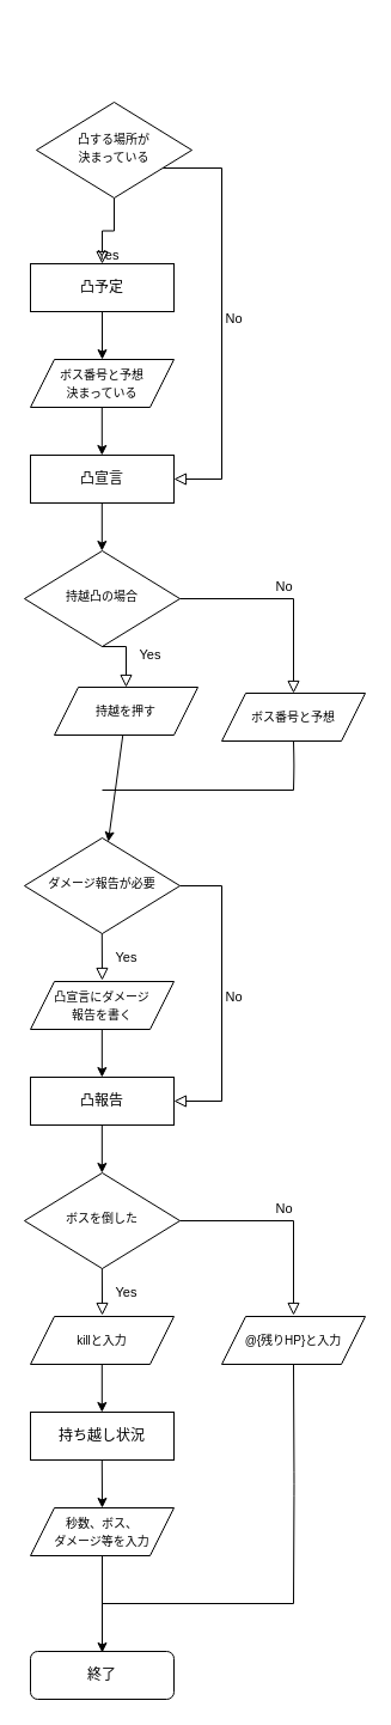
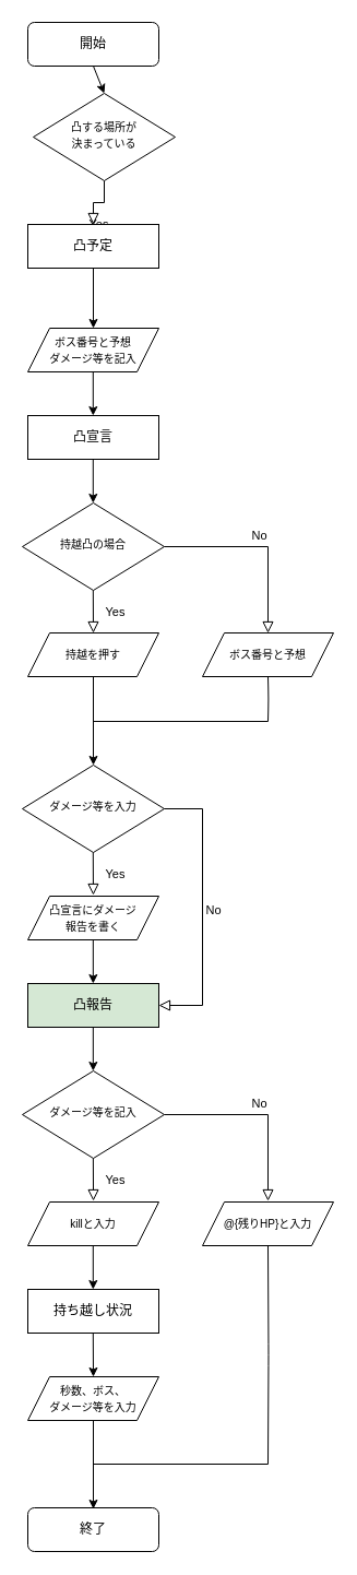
  <mxCell id="0" />
  <mxCell id="1" parent="0" />
+ <mxCell id="2" value="&lt;font style=&quot;vertical-align: inherit&quot;&gt;&lt;font style=&quot;vertical-align: inherit&quot;&gt;開始&lt;br&gt;&lt;/font&gt;&lt;/font&gt;" style="rounded=1;whiteSpace=wrap;html=1;fontSize=12;glass=0;strokeWidth=1;shadow=0;" parent="1" vertex="1"><mxGeometry x="25" y="20" width="120" height="40" as="geometry" /></mxCell>
  <mxCell id="3" value="Yes" style="rounded=0;html=1;jettySize=auto;orthogonalLoop=1;fontSize=11;endArrow=block;endFill=0;endSize=8;strokeWidth=1;shadow=0;labelBackgroundColor=none;edgeStyle=orthogonalEdgeStyle;entryX=0.5;entryY=0;entryDx=0;entryDy=0;" parent="1" source="5" target="6" edge="1"><mxGeometry y="20" relative="1" as="geometry"><mxPoint as="offset" /><mxPoint x="95" y="220" as="targetPoint" /></mxGeometry></mxCell>
- <mxCell id="4" value="No" style="edgeStyle=orthogonalEdgeStyle;rounded=0;html=1;jettySize=auto;orthogonalLoop=1;fontSize=11;endArrow=block;endFill=0;endSize=8;strokeWidth=1;shadow=0;labelBackgroundColor=none;entryX=1;entryY=0.5;entryDx=0;entryDy=0;" parent="1" source="5" target="9" edge="1"><mxGeometry y="10" relative="1" as="geometry"><mxPoint as="offset" /><mxPoint x="185" y="340" as="targetPoint" /><Array as="points"><mxPoint x="185" y="140" /><mxPoint x="185" y="400" /></Array></mxGeometry></mxCell>
  <mxCell id="5" value="&lt;font style=&quot;vertical-align: inherit&quot;&gt;&lt;font style=&quot;vertical-align: inherit ; font-size: 10px&quot;&gt;&lt;font style=&quot;vertical-align: inherit&quot;&gt;&lt;font style=&quot;vertical-align: inherit&quot;&gt;&lt;font style=&quot;vertical-align: inherit&quot;&gt;&lt;font style=&quot;vertical-align: inherit&quot;&gt;&lt;font style=&quot;vertical-align: inherit&quot;&gt;&lt;font style=&quot;vertical-align: inherit&quot;&gt;&lt;font style=&quot;vertical-align: inherit&quot;&gt;&lt;font style=&quot;vertical-align: inherit&quot;&gt;凸する場所が&lt;/font&gt;&lt;/font&gt;&lt;/font&gt;&lt;/font&gt;&lt;/font&gt;&lt;/font&gt;&lt;/font&gt;&lt;/font&gt;&lt;/font&gt;&lt;/font&gt;&lt;br&gt;&lt;font style=&quot;vertical-align: inherit&quot;&gt;&lt;font style=&quot;vertical-align: inherit&quot;&gt;&lt;font style=&quot;vertical-align: inherit&quot;&gt;&lt;font style=&quot;vertical-align: inherit&quot;&gt;&lt;font style=&quot;vertical-align: inherit&quot;&gt;&lt;font style=&quot;vertical-align: inherit ; font-size: 10px&quot;&gt;&lt;font style=&quot;vertical-align: inherit&quot;&gt;&lt;font style=&quot;vertical-align: inherit&quot;&gt;決まっている&lt;/font&gt;&lt;/font&gt;&lt;/font&gt;&lt;/font&gt;&lt;/font&gt;&lt;/font&gt;&lt;/font&gt;&lt;/font&gt;" style="rhombus;whiteSpace=wrap;html=1;shadow=0;fontFamily=Helvetica;fontSize=12;align=center;strokeWidth=1;spacing=6;spacingTop=-4;" parent="1" vertex="1"><mxGeometry x="30" y="85" width="130" height="80" as="geometry" /></mxCell>
- <mxCell id="6" value="&lt;font style=&quot;vertical-align: inherit&quot;&gt;&lt;font style=&quot;vertical-align: inherit&quot;&gt;&lt;font style=&quot;vertical-align: inherit&quot;&gt;&lt;font style=&quot;vertical-align: inherit&quot;&gt;凸予定&lt;/font&gt;&lt;/font&gt;&lt;/font&gt;&lt;/font&gt;" style="rounded=0;whiteSpace=wrap;html=1;" parent="1" vertex="1"><mxGeometry x="25" y="220" width="120" height="40" as="geometry" /></mxCell>
+ <mxCell id="6" value="&lt;font style=&quot;vertical-align: inherit&quot;&gt;&lt;font style=&quot;vertical-align: inherit&quot;&gt;&lt;font style=&quot;vertical-align: inherit&quot;&gt;&lt;font style=&quot;vertical-align: inherit&quot;&gt;凸予定&lt;/font&gt;&lt;/font&gt;&lt;/font&gt;&lt;/font&gt;" style="rounded=0;whiteSpace=wrap;html=1;" parent="1" vertex="1"><mxGeometry x="25" y="205" width="120" height="40" as="geometry" /></mxCell>
  <mxCell id="7" value="" style="endArrow=classic;html=1;exitX=0.5;exitY=1;exitDx=0;exitDy=0;" parent="1" source="6" edge="1"><mxGeometry width="50" height="50" relative="1" as="geometry"><mxPoint x="65" y="310" as="sourcePoint" /><mxPoint x="85" y="300" as="targetPoint" /></mxGeometry></mxCell>
+ <mxCell id="8" value="" style="endArrow=classic;html=1;exitX=0.5;exitY=1;exitDx=0;exitDy=0;entryX=0.5;entryY=0;entryDx=0;entryDy=0;" parent="1" source="2" target="5" edge="1"><mxGeometry width="50" height="50" relative="1" as="geometry"><mxPoint x="85" y="62" as="sourcePoint" /><mxPoint x="125" y="30" as="targetPoint" /></mxGeometry></mxCell>
  <mxCell id="9" value="&lt;font style=&quot;vertical-align: inherit&quot;&gt;&lt;font style=&quot;vertical-align: inherit&quot;&gt;&lt;font style=&quot;vertical-align: inherit&quot;&gt;&lt;font style=&quot;vertical-align: inherit&quot;&gt;&lt;font style=&quot;vertical-align: inherit&quot;&gt;&lt;font style=&quot;vertical-align: inherit&quot;&gt;凸宣言&lt;/font&gt;&lt;/font&gt;&lt;/font&gt;&lt;/font&gt;&lt;/font&gt;&lt;/font&gt;" style="rounded=0;whiteSpace=wrap;html=1;" parent="1" vertex="1"><mxGeometry x="25" y="380" width="120" height="40" as="geometry" /></mxCell>
  <mxCell id="10" value="" style="endArrow=classic;html=1;exitX=0.5;exitY=1;exitDx=0;exitDy=0;" parent="1" edge="1"><mxGeometry width="50" height="50" relative="1" as="geometry"><mxPoint x="84.8" y="420" as="sourcePoint" /><mxPoint x="84.8" y="460" as="targetPoint" /></mxGeometry></mxCell>
- <mxCell id="11" value="&lt;font style=&quot;vertical-align: inherit&quot;&gt;&lt;font style=&quot;vertical-align: inherit ; font-size: 10px&quot;&gt;ボス番号と予想&lt;br&gt;決まっている&lt;/font&gt;&lt;/font&gt;" style="shape=parallelogram;perimeter=parallelogramPerimeter;whiteSpace=wrap;html=1;fixedSize=1;" parent="1" vertex="1"><mxGeometry x="25" y="300" width="120" height="40" as="geometry" /></mxCell>
+ <mxCell id="11" value="&lt;font style=&quot;vertical-align: inherit&quot;&gt;&lt;font style=&quot;vertical-align: inherit ; font-size: 10px&quot;&gt;ボス番号と予想&lt;br&gt;ダメージ等を記入&lt;/font&gt;&lt;/font&gt;" style="shape=parallelogram;perimeter=parallelogramPerimeter;whiteSpace=wrap;html=1;fixedSize=1;" parent="1" vertex="1"><mxGeometry x="25" y="300" width="120" height="40" as="geometry" /></mxCell>
  <mxCell id="12" value="" style="endArrow=classic;html=1;exitX=0.5;exitY=1;exitDx=0;exitDy=0;" parent="1" edge="1"><mxGeometry width="50" height="50" relative="1" as="geometry"><mxPoint x="84.8" y="340" as="sourcePoint" /><mxPoint x="84.8" y="380" as="targetPoint" /></mxGeometry></mxCell>
  <mxCell id="13" value="&lt;span style=&quot;font-size: 10px&quot;&gt;&lt;font style=&quot;vertical-align: inherit&quot;&gt;&lt;font style=&quot;vertical-align: inherit&quot;&gt;持越凸の場合&lt;br&gt;&lt;/font&gt;&lt;/font&gt;&lt;/span&gt;" style="rhombus;whiteSpace=wrap;html=1;shadow=0;fontFamily=Helvetica;fontSize=12;align=center;strokeWidth=1;spacing=6;spacingTop=-4;" parent="1" vertex="1"><mxGeometry x="20" y="460" width="130" height="80" as="geometry" /></mxCell>
  <mxCell id="14" value="Yes" style="rounded=0;html=1;jettySize=auto;orthogonalLoop=1;fontSize=11;endArrow=block;endFill=0;endSize=8;strokeWidth=1;shadow=0;labelBackgroundColor=none;edgeStyle=orthogonalEdgeStyle;entryX=0.5;entryY=0;entryDx=0;entryDy=0;" parent="1" target="16" edge="1"><mxGeometry y="20" relative="1" as="geometry"><mxPoint as="offset" /><mxPoint x="84.83" y="540" as="sourcePoint" /><mxPoint x="85" y="570" as="targetPoint" /></mxGeometry></mxCell>
  <mxCell id="15" value="No" style="edgeStyle=orthogonalEdgeStyle;rounded=0;html=1;jettySize=auto;orthogonalLoop=1;fontSize=11;endArrow=block;endFill=0;endSize=8;strokeWidth=1;shadow=0;labelBackgroundColor=none;entryX=0.5;entryY=0;entryDx=0;entryDy=0;" parent="1" target="17" edge="1"><mxGeometry y="10" relative="1" as="geometry"><mxPoint as="offset" /><mxPoint x="150" y="500" as="sourcePoint" /><mxPoint x="225" y="580" as="targetPoint" /><Array as="points"><mxPoint x="245" y="500" /></Array></mxGeometry></mxCell>
- <mxCell id="16" value="&lt;span style=&quot;font-size: 10px&quot;&gt;&lt;font style=&quot;vertical-align: inherit&quot;&gt;&lt;font style=&quot;vertical-align: inherit&quot;&gt;持越を押す&lt;/font&gt;&lt;/font&gt;&lt;/span&gt;" style="shape=parallelogram;perimeter=parallelogramPerimeter;whiteSpace=wrap;html=1;fixedSize=1;" parent="1" vertex="1"><mxGeometry x="45" y="574" width="120" height="40" as="geometry" /></mxCell>
+ <mxCell id="16" value="&lt;span style=&quot;font-size: 10px&quot;&gt;&lt;font style=&quot;vertical-align: inherit&quot;&gt;&lt;font style=&quot;vertical-align: inherit&quot;&gt;持越を押す&lt;/font&gt;&lt;/font&gt;&lt;/span&gt;" style="shape=parallelogram;perimeter=parallelogramPerimeter;whiteSpace=wrap;html=1;fixedSize=1;" parent="1" vertex="1"><mxGeometry x="25" y="579" width="120" height="40" as="geometry" /></mxCell>
  <mxCell id="17" value="&lt;span style=&quot;font-size: 10px&quot;&gt;&lt;font style=&quot;vertical-align: inherit&quot;&gt;&lt;font style=&quot;vertical-align: inherit&quot;&gt;&lt;font style=&quot;vertical-align: inherit&quot;&gt;&lt;font style=&quot;vertical-align: inherit&quot;&gt;ボス番号と予想&lt;/font&gt;&lt;/font&gt;&lt;/font&gt;&lt;/font&gt;&lt;/span&gt;" style="shape=parallelogram;perimeter=parallelogramPerimeter;whiteSpace=wrap;html=1;fixedSize=1;" parent="1" vertex="1"><mxGeometry x="185" y="579" width="120" height="40" as="geometry" /></mxCell>
  <mxCell id="18" value="" style="endArrow=classic;html=1;" parent="1" source="16" target="19" edge="1"><mxGeometry width="50" height="50" relative="1" as="geometry"><mxPoint x="85" y="621" as="sourcePoint" /><mxPoint x="84.88" y="670" as="targetPoint" /></mxGeometry></mxCell>
- <mxCell id="19" value="&lt;span style=&quot;font-size: 10px&quot;&gt;&lt;font style=&quot;vertical-align: inherit&quot;&gt;&lt;font style=&quot;vertical-align: inherit&quot;&gt;&lt;font style=&quot;vertical-align: inherit&quot;&gt;&lt;font style=&quot;vertical-align: inherit&quot;&gt;ダメージ報告が必要&lt;/font&gt;&lt;/font&gt;&lt;/font&gt;&lt;/font&gt;&lt;/span&gt;" style="rhombus;whiteSpace=wrap;html=1;shadow=0;fontFamily=Helvetica;fontSize=12;align=center;strokeWidth=1;spacing=6;spacingTop=-4;" parent="1" vertex="1"><mxGeometry x="20" y="700" width="130" height="80" as="geometry" /></mxCell>
+ <mxCell id="19" value="&lt;span style=&quot;font-size: 10px&quot;&gt;&lt;font style=&quot;vertical-align: inherit&quot;&gt;&lt;font style=&quot;vertical-align: inherit&quot;&gt;&lt;font style=&quot;vertical-align: inherit&quot;&gt;&lt;font style=&quot;vertical-align: inherit&quot;&gt;ダメージ等を入力&lt;/font&gt;&lt;/font&gt;&lt;/font&gt;&lt;/font&gt;&lt;/span&gt;" style="rhombus;whiteSpace=wrap;html=1;shadow=0;fontFamily=Helvetica;fontSize=12;align=center;strokeWidth=1;spacing=6;spacingTop=-4;" parent="1" vertex="1"><mxGeometry x="20" y="700" width="130" height="80" as="geometry" /></mxCell>
  <mxCell id="20" value="" style="endArrow=none;html=1;entryX=0.5;entryY=1;entryDx=0;entryDy=0;sourcePerimeterSpacing=0;edgeStyle=orthogonalEdgeStyle;" parent="1" target="17" edge="1"><mxGeometry width="50" height="50" relative="1" as="geometry"><mxPoint x="245" y="660" as="sourcePoint" /><mxPoint x="245" y="630" as="targetPoint" /></mxGeometry></mxCell>
  <mxCell id="21" value="" style="endArrow=none;html=1;sourcePerimeterSpacing=0;edgeStyle=orthogonalEdgeStyle;" parent="1" edge="1"><mxGeometry width="50" height="50" relative="1" as="geometry"><mxPoint x="85" y="660" as="sourcePoint" /><mxPoint x="245" y="660" as="targetPoint" /></mxGeometry></mxCell>
  <mxCell id="22" value="Yes" style="rounded=0;html=1;jettySize=auto;orthogonalLoop=1;fontSize=11;endArrow=block;endFill=0;endSize=8;strokeWidth=1;shadow=0;labelBackgroundColor=none;edgeStyle=orthogonalEdgeStyle;entryX=0.5;entryY=0;entryDx=0;entryDy=0;" parent="1" edge="1"><mxGeometry y="20" relative="1" as="geometry"><mxPoint as="offset" /><mxPoint x="84.8" y="780" as="sourcePoint" /><mxPoint x="84.97" y="819" as="targetPoint" /></mxGeometry></mxCell>
  <mxCell id="23" value="&lt;span style=&quot;font-size: 10px&quot;&gt;凸宣言にダメージ&lt;br&gt;報告を書く&lt;/span&gt;" style="shape=parallelogram;perimeter=parallelogramPerimeter;whiteSpace=wrap;html=1;fixedSize=1;" parent="1" vertex="1"><mxGeometry x="25" y="820" width="120" height="40" as="geometry" /></mxCell>
  <mxCell id="24" value="No" style="edgeStyle=orthogonalEdgeStyle;rounded=0;html=1;jettySize=auto;orthogonalLoop=1;fontSize=11;endArrow=block;endFill=0;endSize=8;strokeWidth=1;shadow=0;labelBackgroundColor=none;entryX=1;entryY=0.5;entryDx=0;entryDy=0;" parent="1" target="25" edge="1"><mxGeometry y="10" relative="1" as="geometry"><mxPoint as="offset" /><mxPoint x="150" y="740" as="sourcePoint" /><mxPoint x="145" y="1000" as="targetPoint" /><Array as="points"><mxPoint x="185" y="740" /><mxPoint x="185" y="920" /></Array></mxGeometry></mxCell>
- <mxCell id="25" value="&lt;font style=&quot;vertical-align: inherit&quot;&gt;&lt;font style=&quot;vertical-align: inherit&quot;&gt;&lt;font style=&quot;vertical-align: inherit&quot;&gt;&lt;font style=&quot;vertical-align: inherit&quot;&gt;&lt;font style=&quot;vertical-align: inherit&quot;&gt;&lt;font style=&quot;vertical-align: inherit&quot;&gt;凸報告&lt;/font&gt;&lt;/font&gt;&lt;/font&gt;&lt;/font&gt;&lt;/font&gt;&lt;/font&gt;" style="rounded=0;whiteSpace=wrap;html=1;" parent="1" vertex="1"><mxGeometry x="25" y="900" width="120" height="40" as="geometry" /></mxCell>
+ <mxCell id="25" value="&lt;font style=&quot;vertical-align: inherit&quot;&gt;&lt;font style=&quot;vertical-align: inherit&quot;&gt;&lt;font style=&quot;vertical-align: inherit&quot;&gt;&lt;font style=&quot;vertical-align: inherit&quot;&gt;&lt;font style=&quot;vertical-align: inherit&quot;&gt;&lt;font style=&quot;vertical-align: inherit&quot;&gt;凸報告&lt;/font&gt;&lt;/font&gt;&lt;/font&gt;&lt;/font&gt;&lt;/font&gt;&lt;/font&gt;" style="rounded=0;whiteSpace=wrap;html=1;fillColor=#d5e8d4;" parent="1" vertex="1"><mxGeometry x="25" y="900" width="120" height="40" as="geometry" /></mxCell>
  <mxCell id="26" value="" style="endArrow=classic;html=1;exitX=0.5;exitY=1;exitDx=0;exitDy=0;" parent="1" edge="1"><mxGeometry width="50" height="50" relative="1" as="geometry"><mxPoint x="84.83" y="860" as="sourcePoint" /><mxPoint x="84.83" y="900" as="targetPoint" /></mxGeometry></mxCell>
  <mxCell id="27" value="" style="endArrow=classic;html=1;exitX=0.5;exitY=1;exitDx=0;exitDy=0;" parent="1" edge="1"><mxGeometry width="50" height="50" relative="1" as="geometry"><mxPoint x="84.83" y="940" as="sourcePoint" /><mxPoint x="84.83" y="980" as="targetPoint" /></mxGeometry></mxCell>
- <mxCell id="28" value="&lt;span style=&quot;font-size: 10px&quot;&gt;ボスを倒した&lt;/span&gt;" style="rhombus;whiteSpace=wrap;html=1;shadow=0;fontFamily=Helvetica;fontSize=12;align=center;strokeWidth=1;spacing=6;spacingTop=-4;" parent="1" vertex="1"><mxGeometry x="20" y="980" width="130" height="80" as="geometry" /></mxCell>
+ <mxCell id="28" value="&lt;span style=&quot;font-size: 10px&quot;&gt;ダメージ等を記入&lt;/span&gt;" style="rhombus;whiteSpace=wrap;html=1;shadow=0;fontFamily=Helvetica;fontSize=12;align=center;strokeWidth=1;spacing=6;spacingTop=-4;" parent="1" vertex="1"><mxGeometry x="20" y="980" width="130" height="80" as="geometry" /></mxCell>
  <mxCell id="29" value="Yes" style="rounded=0;html=1;jettySize=auto;orthogonalLoop=1;fontSize=11;endArrow=block;endFill=0;endSize=8;strokeWidth=1;shadow=0;labelBackgroundColor=none;edgeStyle=orthogonalEdgeStyle;entryX=0.5;entryY=0;entryDx=0;entryDy=0;" parent="1" edge="1"><mxGeometry y="20" relative="1" as="geometry"><mxPoint as="offset" /><mxPoint x="84.88" y="1060" as="sourcePoint" /><mxPoint x="85.05" y="1099" as="targetPoint" /></mxGeometry></mxCell>
  <mxCell id="30" value="No" style="edgeStyle=orthogonalEdgeStyle;rounded=0;html=1;jettySize=auto;orthogonalLoop=1;fontSize=11;endArrow=block;endFill=0;endSize=8;strokeWidth=1;shadow=0;labelBackgroundColor=none;entryX=0.5;entryY=0;entryDx=0;entryDy=0;" parent="1" edge="1"><mxGeometry y="10" relative="1" as="geometry"><mxPoint as="offset" /><mxPoint x="150" y="1020" as="sourcePoint" /><mxPoint x="245" y="1099" as="targetPoint" /><Array as="points"><mxPoint x="245" y="1020" /></Array></mxGeometry></mxCell>
  <mxCell id="31" value="&lt;span style=&quot;font-size: 10px&quot;&gt;&lt;font style=&quot;vertical-align: inherit&quot;&gt;&lt;font style=&quot;vertical-align: inherit&quot;&gt;killと入力&lt;/font&gt;&lt;/font&gt;&lt;/span&gt;" style="shape=parallelogram;perimeter=parallelogramPerimeter;whiteSpace=wrap;html=1;fixedSize=1;" parent="1" vertex="1"><mxGeometry x="25" y="1100" width="120" height="40" as="geometry" /></mxCell>
  <mxCell id="32" value="&lt;span style=&quot;font-size: 10px&quot;&gt;&lt;font style=&quot;vertical-align: inherit&quot;&gt;&lt;font style=&quot;vertical-align: inherit&quot;&gt;@{残りHP}と入力&lt;/font&gt;&lt;/font&gt;&lt;/span&gt;" style="shape=parallelogram;perimeter=parallelogramPerimeter;whiteSpace=wrap;html=1;fixedSize=1;" parent="1" vertex="1"><mxGeometry x="185" y="1100" width="120" height="40" as="geometry" /></mxCell>
  <mxCell id="33" value="" style="endArrow=classic;html=1;" parent="1" edge="1"><mxGeometry width="50" height="50" relative="1" as="geometry"><mxPoint x="85" y="1300" as="sourcePoint" /><mxPoint x="85" y="1381" as="targetPoint" /></mxGeometry></mxCell>
  <mxCell id="34" value="" style="endArrow=none;html=1;sourcePerimeterSpacing=0;edgeStyle=orthogonalEdgeStyle;" parent="1" target="32" edge="1"><mxGeometry width="50" height="50" relative="1" as="geometry"><mxPoint x="245" y="1340" as="sourcePoint" /><mxPoint x="245" y="1300" as="targetPoint" /></mxGeometry></mxCell>
  <mxCell id="35" value="" style="endArrow=none;html=1;sourcePerimeterSpacing=0;edgeStyle=orthogonalEdgeStyle;" parent="1" edge="1"><mxGeometry width="50" height="50" relative="1" as="geometry"><mxPoint x="85" y="1340" as="sourcePoint" /><mxPoint x="245" y="1340" as="targetPoint" /></mxGeometry></mxCell>
  <mxCell id="36" value="&lt;font style=&quot;vertical-align: inherit&quot;&gt;&lt;font style=&quot;vertical-align: inherit&quot;&gt;終了&lt;br&gt;&lt;/font&gt;&lt;/font&gt;" style="rounded=1;whiteSpace=wrap;html=1;fontSize=12;glass=0;strokeWidth=1;shadow=0;" parent="1" vertex="1"><mxGeometry x="25" y="1380" width="120" height="40" as="geometry" /></mxCell>
  <mxCell id="37" value="" style="endArrow=classic;html=1;exitX=0.5;exitY=1;exitDx=0;exitDy=0;" parent="1" edge="1"><mxGeometry width="50" height="50" relative="1" as="geometry"><mxPoint x="84.8" y="1140" as="sourcePoint" /><mxPoint x="84.8" y="1180" as="targetPoint" /></mxGeometry></mxCell>
  <mxCell id="38" value="&lt;span style=&quot;font-size: 10px&quot;&gt;秒数、ボス、&lt;br&gt;ダメージ等を入力&lt;br&gt;&lt;/span&gt;" style="shape=parallelogram;perimeter=parallelogramPerimeter;whiteSpace=wrap;html=1;fixedSize=1;" parent="1" vertex="1"><mxGeometry x="25" y="1260" width="120" height="40" as="geometry" /></mxCell>
  <mxCell id="39" value="持ち越し状況" style="rounded=0;whiteSpace=wrap;html=1;" parent="1" vertex="1"><mxGeometry x="25" y="1180" width="120" height="40" as="geometry" /></mxCell>
  <mxCell id="40" value="" style="endArrow=classic;html=1;exitX=0.5;exitY=1;exitDx=0;exitDy=0;entryX=0.5;entryY=0;entryDx=0;entryDy=0;" parent="1" target="38" edge="1"><mxGeometry width="50" height="50" relative="1" as="geometry"><mxPoint x="84.8" y="1220" as="sourcePoint" /><mxPoint x="85" y="1250" as="targetPoint" /></mxGeometry></mxCell>
